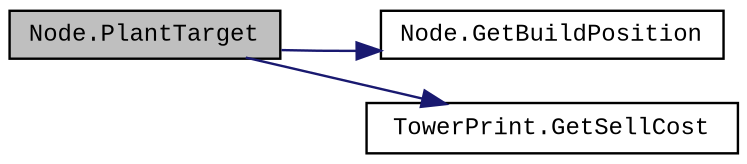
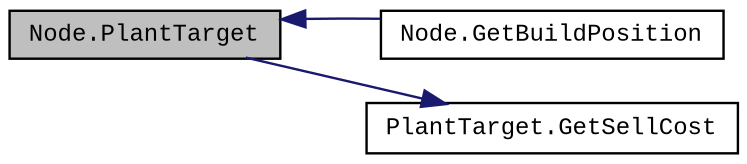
  digraph {
    fontname="Liberation Mono"
    rankdir=LR
    node [color=black fillcolor=white fontname="Liberation Mono" fontsize=10 shape=record style=filled]
    edge [color=midnightblue fontname="Liberation Mono" fontsize=10 labelfontname=Helvetica labelfontsize=10 style=solid]
    n1 [fillcolor=grey75 fontcolor=black height=0.2 label="Node.PlantTarget" width=0.4]
    n2 [height=0.2 label="Node.GetBuildPosition" width=0.4]
-   n3 [height=0.2 label="TowerPrint.GetSellCost" width=0.4]
-   n1 -> n2
+   n3 [height=0.2 label="PlantTarget.GetSellCost" width=0.4]
+   n2 -> n1
    n1 -> n3
  }
